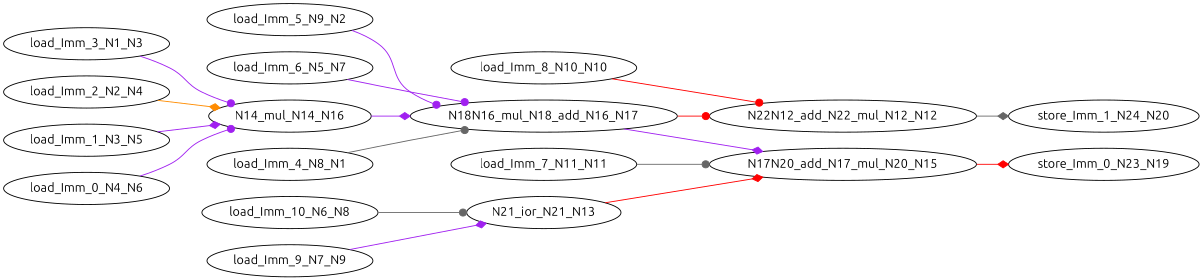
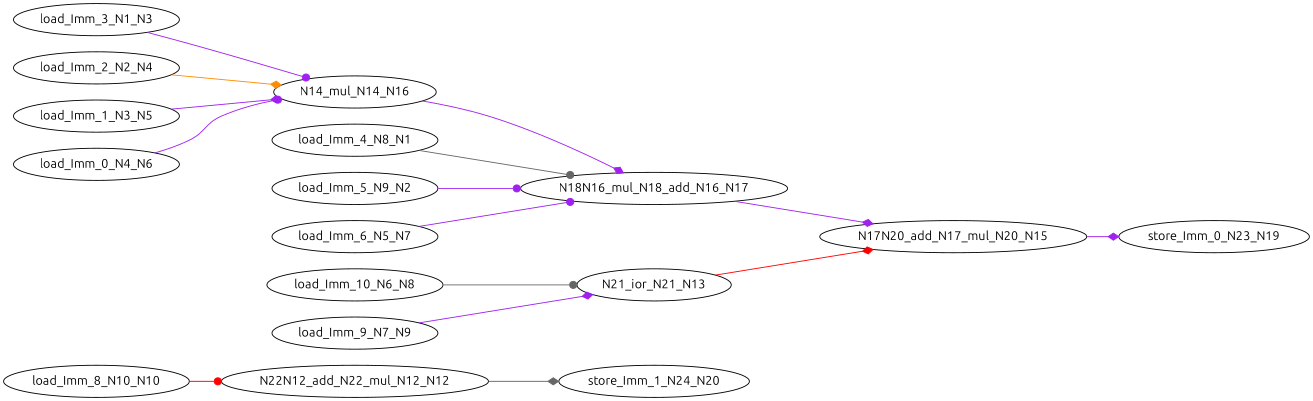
  digraph {
    fontname=Ubuntu
    rankdir=LR
    node [color=black fontname=Ubuntu ntype=invar]
    edge [arrowhead=dot color=purple fontname=Ubuntu]
    n1 [label=N22N12_add_N22_mul_N12_N12 ntype=operation]
    n2 [label=store_Imm_1_N24_N20 ntype=outvar]
    n3 [label=N21_ior_N21_N13 ntype=operation]
    n4 [label=N17N20_add_N17_mul_N20_N15 ntype=operation]
    n5 [label=store_Imm_0_N23_N19 ntype=outvar]
    n6 [label=load_Imm_8_N10_N10]
-   n7 [label=load_Imm_7_N11_N11]
    n8 [label=N14_mul_N14_N16 ntype=operation]
    n9 [label=N18N16_mul_N18_add_N16_N17 ntype=operation]
    n10 [label=load_Imm_10_N6_N8]
    n11 [label=load_Imm_9_N7_N9]
    n12 [label=load_Imm_4_N8_N1]
    n13 [label=load_Imm_5_N9_N2]
    n14 [label=load_Imm_3_N1_N3]
    n15 [label=load_Imm_2_N2_N4]
    n16 [label=load_Imm_1_N3_N5]
    n17 [label=load_Imm_0_N4_N6]
    n18 [label=load_Imm_6_N5_N7]
    n1 -> n2 [arrowhead=diamond color=gray40]
    n3 -> n4 [arrowhead=diamond color=red]
-   n4 -> n5 [arrowhead=diamond color=red]
+   n4 -> n5 [arrowhead=diamond]
    n6 -> n1 [color=red]
-   n7 -> n4 [color=gray40]
    n8 -> n9 [arrowhead=diamond]
-   n9 -> n1 [color=red]
    n9 -> n4 [arrowhead=diamond]
    n10 -> n3 [color=gray40]
    n11 -> n3 [arrowhead=diamond]
    n12 -> n9 [color=gray40]
    n13 -> n9
    n14 -> n8
    n15 -> n8 [arrowhead=diamond color=darkorange]
    n16 -> n8 [arrowhead=diamond]
    n17 -> n8
    n18 -> n9
  }
